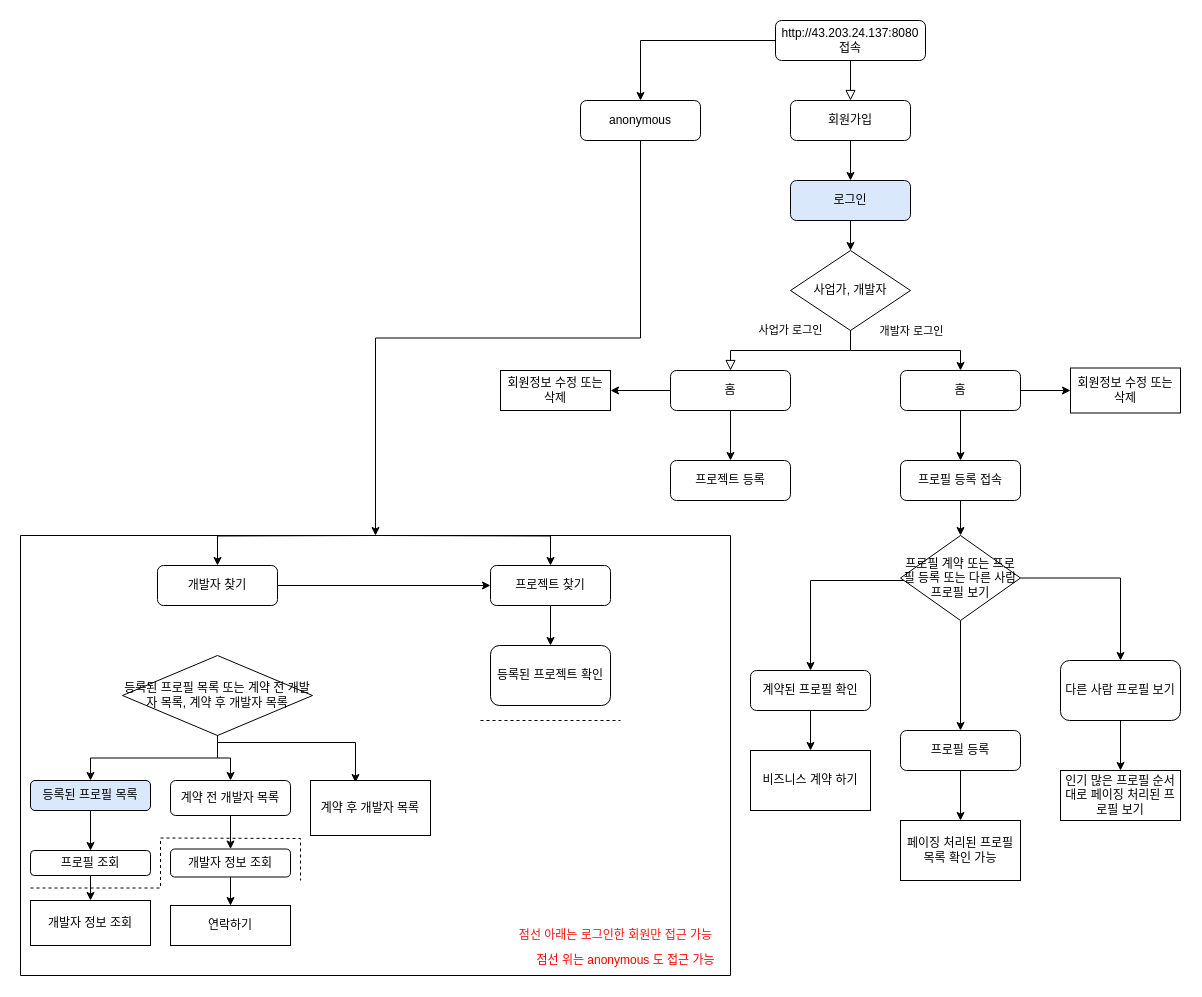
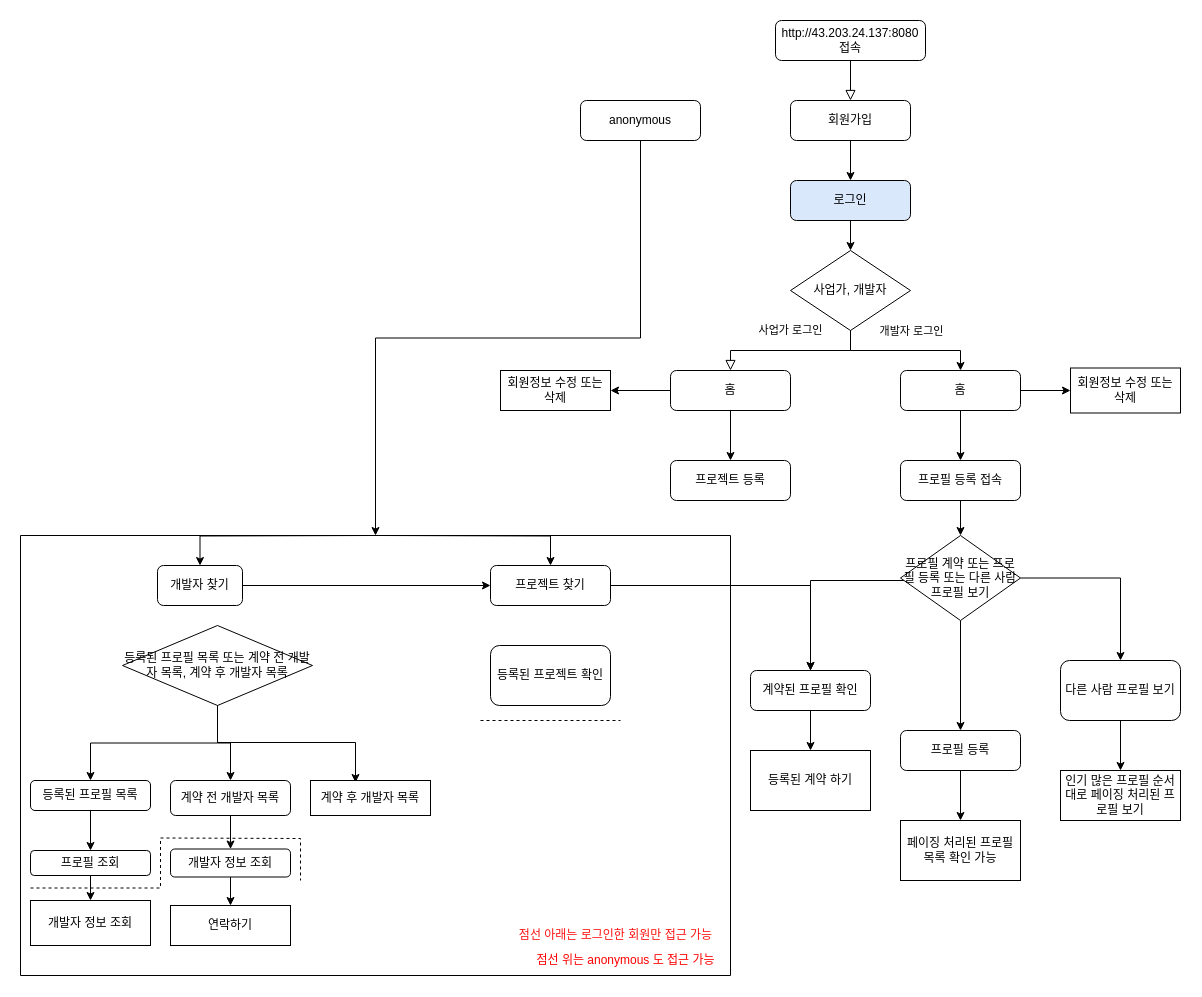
  <mxCell id="0" />
  <mxCell id="1" parent="0" />
  <mxCell id="2" value="" style="rounded=0;html=1;jettySize=auto;orthogonalLoop=1;fontSize=11;endArrow=block;endFill=0;endSize=8;strokeWidth=1;shadow=0;labelBackgroundColor=none;edgeStyle=orthogonalEdgeStyle;" parent="1" source="4" target="15" edge="1"><mxGeometry relative="1" as="geometry"><mxPoint x="850" y="120" as="targetPoint" /></mxGeometry></mxCell>
- <mxCell id="3" style="edgeStyle=orthogonalEdgeStyle;rounded=0;orthogonalLoop=1;jettySize=auto;html=1;" edge="1" parent="1" source="4" target="29"><mxGeometry relative="1" as="geometry" /></mxCell>
  <mxCell id="4" value="http://43.203.24.137:8080 접속" style="rounded=1;whiteSpace=wrap;html=1;fontSize=12;glass=0;strokeWidth=1;shadow=0;" parent="1" vertex="1"><mxGeometry x="775" y="20" width="150" height="40" as="geometry" /></mxCell>
  <mxCell id="5" value="사업가 로그인" style="rounded=0;html=1;jettySize=auto;orthogonalLoop=1;fontSize=11;endArrow=block;endFill=0;endSize=8;strokeWidth=1;shadow=0;labelBackgroundColor=none;edgeStyle=orthogonalEdgeStyle;" parent="1" target="8" edge="1"><mxGeometry x="0.059" y="-20" relative="1" as="geometry"><mxPoint as="offset" /><mxPoint x="850" y="320" as="sourcePoint" /><Array as="points"><mxPoint x="850" y="350" /><mxPoint x="730" y="350" /></Array></mxGeometry></mxCell>
  <mxCell id="6" style="edgeStyle=orthogonalEdgeStyle;rounded=0;orthogonalLoop=1;jettySize=auto;html=1;" edge="1" parent="1" source="8" target="37"><mxGeometry relative="1" as="geometry"><mxPoint x="610" y="390" as="targetPoint" /></mxGeometry></mxCell>
  <mxCell id="7" style="edgeStyle=orthogonalEdgeStyle;rounded=0;orthogonalLoop=1;jettySize=auto;html=1;" edge="1" parent="1" source="8" target="19"><mxGeometry relative="1" as="geometry" /></mxCell>
  <mxCell id="8" value="홈" style="rounded=1;whiteSpace=wrap;html=1;fontSize=12;glass=0;strokeWidth=1;shadow=0;" parent="1" vertex="1"><mxGeometry x="670" y="370" width="120" height="40" as="geometry" /></mxCell>
  <mxCell id="9" style="edgeStyle=orthogonalEdgeStyle;rounded=0;orthogonalLoop=1;jettySize=auto;html=1;" edge="1" parent="1" source="11" target="38"><mxGeometry relative="1" as="geometry"><mxPoint x="1070" y="390" as="targetPoint" /></mxGeometry></mxCell>
  <mxCell id="10" style="edgeStyle=orthogonalEdgeStyle;rounded=0;orthogonalLoop=1;jettySize=auto;html=1;" edge="1" parent="1" source="11" target="21"><mxGeometry relative="1" as="geometry" /></mxCell>
  <mxCell id="11" value="홈" style="rounded=1;whiteSpace=wrap;html=1;" vertex="1" parent="1"><mxGeometry x="900" y="370" width="120" height="40" as="geometry" /></mxCell>
  <mxCell id="12" style="edgeStyle=orthogonalEdgeStyle;rounded=0;orthogonalLoop=1;jettySize=auto;html=1;" edge="1" parent="1" source="13" target="18"><mxGeometry relative="1" as="geometry" /></mxCell>
  <mxCell id="13" value="로그인" style="rounded=1;whiteSpace=wrap;html=1;fontSize=12;glass=0;strokeWidth=1;shadow=0;fillColor=#dae8fc;" vertex="1" parent="1"><mxGeometry x="790" y="180" width="120" height="40" as="geometry" /></mxCell>
  <mxCell id="14" style="edgeStyle=orthogonalEdgeStyle;rounded=0;orthogonalLoop=1;jettySize=auto;html=1;" edge="1" parent="1" source="15" target="13"><mxGeometry relative="1" as="geometry" /></mxCell>
  <mxCell id="15" value="회원가입" style="rounded=1;whiteSpace=wrap;html=1;" vertex="1" parent="1"><mxGeometry x="790" y="100" width="120" height="40" as="geometry" /></mxCell>
  <mxCell id="16" style="edgeStyle=orthogonalEdgeStyle;rounded=0;orthogonalLoop=1;jettySize=auto;html=1;" edge="1" parent="1" source="18" target="11"><mxGeometry relative="1" as="geometry" /></mxCell>
  <mxCell id="17" value="개발자 로그인" style="edgeLabel;html=1;align=center;verticalAlign=middle;resizable=0;points=[];" vertex="1" connectable="0" parent="16"><mxGeometry x="-0.013" y="2" relative="1" as="geometry"><mxPoint x="6" y="-18" as="offset" /></mxGeometry></mxCell>
  <mxCell id="18" value="사업가, 개발자" style="rhombus;whiteSpace=wrap;html=1;" vertex="1" parent="1"><mxGeometry x="790" y="250" width="120" height="80" as="geometry" /></mxCell>
  <mxCell id="19" value="프로젝트 등록" style="rounded=1;whiteSpace=wrap;html=1;" vertex="1" parent="1"><mxGeometry x="670" y="460" width="120" height="40" as="geometry" /></mxCell>
  <mxCell id="20" style="edgeStyle=orthogonalEdgeStyle;rounded=0;orthogonalLoop=1;jettySize=auto;html=1;" edge="1" parent="1" source="21" target="25"><mxGeometry relative="1" as="geometry" /></mxCell>
  <mxCell id="21" value="프로필 등록 접속" style="rounded=1;whiteSpace=wrap;html=1;" vertex="1" parent="1"><mxGeometry x="900" y="460" width="120" height="40" as="geometry" /></mxCell>
  <mxCell id="22" style="edgeStyle=orthogonalEdgeStyle;rounded=0;orthogonalLoop=1;jettySize=auto;html=1;" edge="1" parent="1" source="25" target="27"><mxGeometry relative="1" as="geometry"><Array as="points"><mxPoint x="810" y="580" /></Array></mxGeometry></mxCell>
  <mxCell id="23" style="edgeStyle=orthogonalEdgeStyle;rounded=0;orthogonalLoop=1;jettySize=auto;html=1;" edge="1" parent="1" source="25" target="31"><mxGeometry relative="1" as="geometry" /></mxCell>
  <mxCell id="24" style="edgeStyle=orthogonalEdgeStyle;rounded=0;orthogonalLoop=1;jettySize=auto;html=1;" edge="1" parent="1" source="25" target="36"><mxGeometry relative="1" as="geometry"><mxPoint x="1100" y="670" as="targetPoint" /></mxGeometry></mxCell>
  <mxCell id="25" value="프로필 계약 또는 프로필 등록 또는 다른 사람 프로필 보기" style="rhombus;whiteSpace=wrap;html=1;" vertex="1" parent="1"><mxGeometry x="900" y="535" width="120" height="85" as="geometry" /></mxCell>
  <mxCell id="26" style="edgeStyle=orthogonalEdgeStyle;rounded=0;orthogonalLoop=1;jettySize=auto;html=1;" edge="1" parent="1" source="27" target="34"><mxGeometry relative="1" as="geometry" /></mxCell>
  <mxCell id="27" value="계약된 프로필 확인" style="rounded=1;whiteSpace=wrap;html=1;" vertex="1" parent="1"><mxGeometry x="750" y="670" width="120" height="40" as="geometry" /></mxCell>
  <mxCell id="28" style="edgeStyle=orthogonalEdgeStyle;rounded=0;orthogonalLoop=1;jettySize=auto;html=1;" edge="1" parent="1" source="29" target="39"><mxGeometry relative="1" as="geometry" /></mxCell>
  <mxCell id="29" value="anonymous" style="rounded=1;whiteSpace=wrap;html=1;" vertex="1" parent="1"><mxGeometry x="580" y="100" width="120" height="40" as="geometry" /></mxCell>
  <mxCell id="30" style="edgeStyle=orthogonalEdgeStyle;rounded=0;orthogonalLoop=1;jettySize=auto;html=1;" edge="1" parent="1" source="31" target="32"><mxGeometry relative="1" as="geometry" /></mxCell>
  <mxCell id="31" value="프로필 등록" style="rounded=1;whiteSpace=wrap;html=1;" vertex="1" parent="1"><mxGeometry x="900" y="730" width="120" height="40" as="geometry" /></mxCell>
  <mxCell id="32" value="페이징 처리된 프로필 목록 확인 가능" style="rounded=0;whiteSpace=wrap;html=1;" vertex="1" parent="1"><mxGeometry x="900" y="820" width="120" height="60" as="geometry" /></mxCell>
  <mxCell id="33" value="인기 많은 프로필 순서대로 페이징 처리된 프로필 보기" style="rounded=0;whiteSpace=wrap;html=1;" vertex="1" parent="1"><mxGeometry x="1060" y="770" width="120" height="50" as="geometry" /></mxCell>
- <mxCell id="34" value="비즈니스 계약 하기" style="rounded=0;whiteSpace=wrap;html=1;" vertex="1" parent="1"><mxGeometry x="750" y="750" width="120" height="60" as="geometry" /></mxCell>
+ <mxCell id="34" value="등록된 계약 하기" style="rounded=0;whiteSpace=wrap;html=1;" vertex="1" parent="1"><mxGeometry x="750" y="750" width="120" height="60" as="geometry" /></mxCell>
  <mxCell id="35" style="edgeStyle=orthogonalEdgeStyle;rounded=0;orthogonalLoop=1;jettySize=auto;html=1;" edge="1" parent="1" source="36" target="33"><mxGeometry relative="1" as="geometry" /></mxCell>
  <mxCell id="36" value="다른 사람 프로필 보기" style="rounded=1;whiteSpace=wrap;html=1;" vertex="1" parent="1"><mxGeometry x="1060" y="660" width="120" height="60" as="geometry" /></mxCell>
  <mxCell id="37" value="회원정보 수정 또는 삭제" style="rounded=0;whiteSpace=wrap;html=1;" vertex="1" parent="1"><mxGeometry x="500" y="370" width="110" height="40" as="geometry" /></mxCell>
  <mxCell id="38" value="회원정보 수정 또는 삭제" style="rounded=0;whiteSpace=wrap;html=1;" vertex="1" parent="1"><mxGeometry x="1070" y="367.5" width="110" height="45" as="geometry" /></mxCell>
  <mxCell id="39" value="" style="swimlane;startSize=0;" vertex="1" parent="1"><mxGeometry x="20" y="535" width="710" height="440" as="geometry" /></mxCell>
  <mxCell id="40" style="edgeStyle=orthogonalEdgeStyle;rounded=0;orthogonalLoop=1;jettySize=auto;html=1;" edge="1" parent="39" source="41" target="43"><mxGeometry relative="1" as="geometry" /></mxCell>
- <mxCell id="41" value="개발자 찾기" style="rounded=1;whiteSpace=wrap;html=1;" vertex="1" parent="39"><mxGeometry x="137" y="30" width="120" height="40" as="geometry" /></mxCell>
- <mxCell id="42" style="edgeStyle=orthogonalEdgeStyle;rounded=0;orthogonalLoop=1;jettySize=auto;html=1;" edge="1" parent="39" source="43" target="59"><mxGeometry relative="1" as="geometry" /></mxCell>
+ <mxCell id="41" value="개발자 찾기" style="rounded=1;whiteSpace=wrap;html=1;" vertex="1" parent="39"><mxGeometry x="137" y="30" width="85" height="40" as="geometry" /></mxCell>
+ <mxCell id="42" style="edgeStyle=orthogonalEdgeStyle;rounded=0;orthogonalLoop=1;jettySize=auto;html=1;" edge="1" parent="39" source="43" target="27"><mxGeometry relative="1" as="geometry" /></mxCell>
  <mxCell id="43" value="프로젝트 찾기" style="rounded=1;whiteSpace=wrap;html=1;" vertex="1" parent="39"><mxGeometry x="470" y="30" width="120" height="40" as="geometry" /></mxCell>
  <mxCell id="44" style="edgeStyle=orthogonalEdgeStyle;rounded=0;orthogonalLoop=1;jettySize=auto;html=1;" edge="1" parent="39" source="47" target="49"><mxGeometry relative="1" as="geometry" /></mxCell>
  <mxCell id="45" style="edgeStyle=orthogonalEdgeStyle;rounded=0;orthogonalLoop=1;jettySize=auto;html=1;" edge="1" parent="39" source="47" target="55"><mxGeometry relative="1" as="geometry"><mxPoint x="210" y="245" as="targetPoint" /></mxGeometry></mxCell>
  <mxCell id="46" style="edgeStyle=orthogonalEdgeStyle;rounded=0;orthogonalLoop=1;jettySize=auto;html=1;" edge="1" parent="39"><mxGeometry relative="1" as="geometry"><mxPoint x="197" y="172" as="sourcePoint" /><mxPoint x="335" y="247" as="targetPoint" /><Array as="points"><mxPoint x="197" y="207" /><mxPoint x="335" y="207" /></Array></mxGeometry></mxCell>
- <mxCell id="47" value="등록된 프로필 목록 또는 계약 전 개발자 목록, 계약 후 개발자 목록" style="rhombus;whiteSpace=wrap;html=1;" vertex="1" parent="39"><mxGeometry x="102" y="120" width="190" height="80" as="geometry" /></mxCell>
+ <mxCell id="47" value="등록된 프로필 목록 또는 계약 전 개발자 목록, 계약 후 개발자 목록" style="rhombus;whiteSpace=wrap;html=1;" vertex="1" parent="39"><mxGeometry x="102" y="90" width="190" height="80" as="geometry" /></mxCell>
  <mxCell id="48" style="edgeStyle=orthogonalEdgeStyle;rounded=0;orthogonalLoop=1;jettySize=auto;html=1;" edge="1" parent="39" source="49" target="52"><mxGeometry relative="1" as="geometry" /></mxCell>
- <mxCell id="49" value="등록된 프로필 목록" style="rounded=1;whiteSpace=wrap;html=1;fillColor=#dae8fc;" vertex="1" parent="39"><mxGeometry x="10" y="245" width="120" height="30" as="geometry" /></mxCell>
- <mxCell id="50" value="계약 후 개발자 목록" style="rounded=0;whiteSpace=wrap;html=1;" vertex="1" parent="39"><mxGeometry x="290" y="245" width="120" height="55" as="geometry" /></mxCell>
+ <mxCell id="49" value="등록된 프로필 목록" style="rounded=1;whiteSpace=wrap;html=1;" vertex="1" parent="39"><mxGeometry x="10" y="245" width="120" height="30" as="geometry" /></mxCell>
+ <mxCell id="50" value="계약 후 개발자 목록" style="rounded=0;whiteSpace=wrap;html=1;" vertex="1" parent="39"><mxGeometry x="290" y="245" width="120" height="35" as="geometry" /></mxCell>
  <mxCell id="51" style="edgeStyle=orthogonalEdgeStyle;rounded=0;orthogonalLoop=1;jettySize=auto;html=1;" edge="1" parent="39" source="52" target="53"><mxGeometry relative="1" as="geometry" /></mxCell>
  <mxCell id="52" value="프로필 조회" style="rounded=1;whiteSpace=wrap;html=1;" vertex="1" parent="39"><mxGeometry x="10" y="315" width="120" height="25" as="geometry" /></mxCell>
  <mxCell id="53" value="개발자 정보 조회" style="rounded=0;whiteSpace=wrap;html=1;" vertex="1" parent="39"><mxGeometry x="10" y="365" width="120" height="45" as="geometry" /></mxCell>
  <mxCell id="54" style="edgeStyle=orthogonalEdgeStyle;rounded=0;orthogonalLoop=1;jettySize=auto;html=1;" edge="1" parent="39" source="55" target="57"><mxGeometry relative="1" as="geometry" /></mxCell>
  <mxCell id="55" value="계약 전 개발자 목록" style="rounded=1;whiteSpace=wrap;html=1;" vertex="1" parent="39"><mxGeometry x="150" y="245" width="120" height="35" as="geometry" /></mxCell>
  <mxCell id="56" style="edgeStyle=orthogonalEdgeStyle;rounded=0;orthogonalLoop=1;jettySize=auto;html=1;" edge="1" parent="39" source="57" target="58"><mxGeometry relative="1" as="geometry" /></mxCell>
  <mxCell id="57" value="개발자 정보 조회" style="rounded=1;whiteSpace=wrap;html=1;" vertex="1" parent="39"><mxGeometry x="150" y="313.5" width="120" height="28" as="geometry" /></mxCell>
  <mxCell id="58" value="연락하기" style="rounded=0;whiteSpace=wrap;html=1;" vertex="1" parent="39"><mxGeometry x="150" y="370" width="120" height="40" as="geometry" /></mxCell>
  <mxCell id="59" value="등록된 프로젝트 확인" style="rounded=1;whiteSpace=wrap;html=1;" vertex="1" parent="39"><mxGeometry x="470" y="110" width="120" height="60" as="geometry" /></mxCell>
  <mxCell id="60" value="" style="endArrow=none;dashed=1;html=1;rounded=0;" edge="1" parent="39"><mxGeometry width="50" height="50" relative="1" as="geometry"><mxPoint x="10" y="352.5" as="sourcePoint" /><mxPoint x="280" y="345" as="targetPoint" /><Array as="points"><mxPoint x="140" y="352.5" /><mxPoint x="140" y="302.5" /><mxPoint x="280" y="303" /><mxPoint x="280" y="325" /></Array></mxGeometry></mxCell>
  <mxCell id="61" value="" style="endArrow=none;dashed=1;html=1;rounded=0;" edge="1" parent="39"><mxGeometry width="50" height="50" relative="1" as="geometry"><mxPoint x="460" y="185" as="sourcePoint" /><mxPoint x="600" y="185" as="targetPoint" /></mxGeometry></mxCell>
  <mxCell id="62" value="&lt;font color=&quot;#ff0000&quot;&gt;점선 위는 anonymous 도 접근 가능&lt;/font&gt;" style="text;html=1;align=center;verticalAlign=middle;resizable=0;points=[];autosize=1;strokeColor=none;fillColor=none;" vertex="1" parent="39"><mxGeometry x="500" y="410" width="210" height="30" as="geometry" /></mxCell>
  <mxCell id="63" value="" style="endArrow=classic;html=1;rounded=0;edgeStyle=orthogonalEdgeStyle;" edge="1" parent="39" target="41"><mxGeometry width="50" height="50" relative="1" as="geometry"><mxPoint x="350" as="sourcePoint" /><mxPoint x="270" y="90" as="targetPoint" /></mxGeometry></mxCell>
  <mxCell id="64" value="" style="endArrow=classic;html=1;rounded=0;edgeStyle=orthogonalEdgeStyle;" edge="1" parent="39" target="43"><mxGeometry width="50" height="50" relative="1" as="geometry"><mxPoint x="360" as="sourcePoint" /><mxPoint x="490" y="50" as="targetPoint" /></mxGeometry></mxCell>
  <mxCell id="65" value="&lt;font color=&quot;#ff1212&quot;&gt;점선 아래는 로그인한 회원만 접근 가능&lt;/font&gt;" style="text;html=1;align=center;verticalAlign=middle;resizable=0;points=[];autosize=1;strokeColor=none;fillColor=none;" vertex="1" parent="39"><mxGeometry x="480" y="385" width="230" height="30" as="geometry" /></mxCell>
